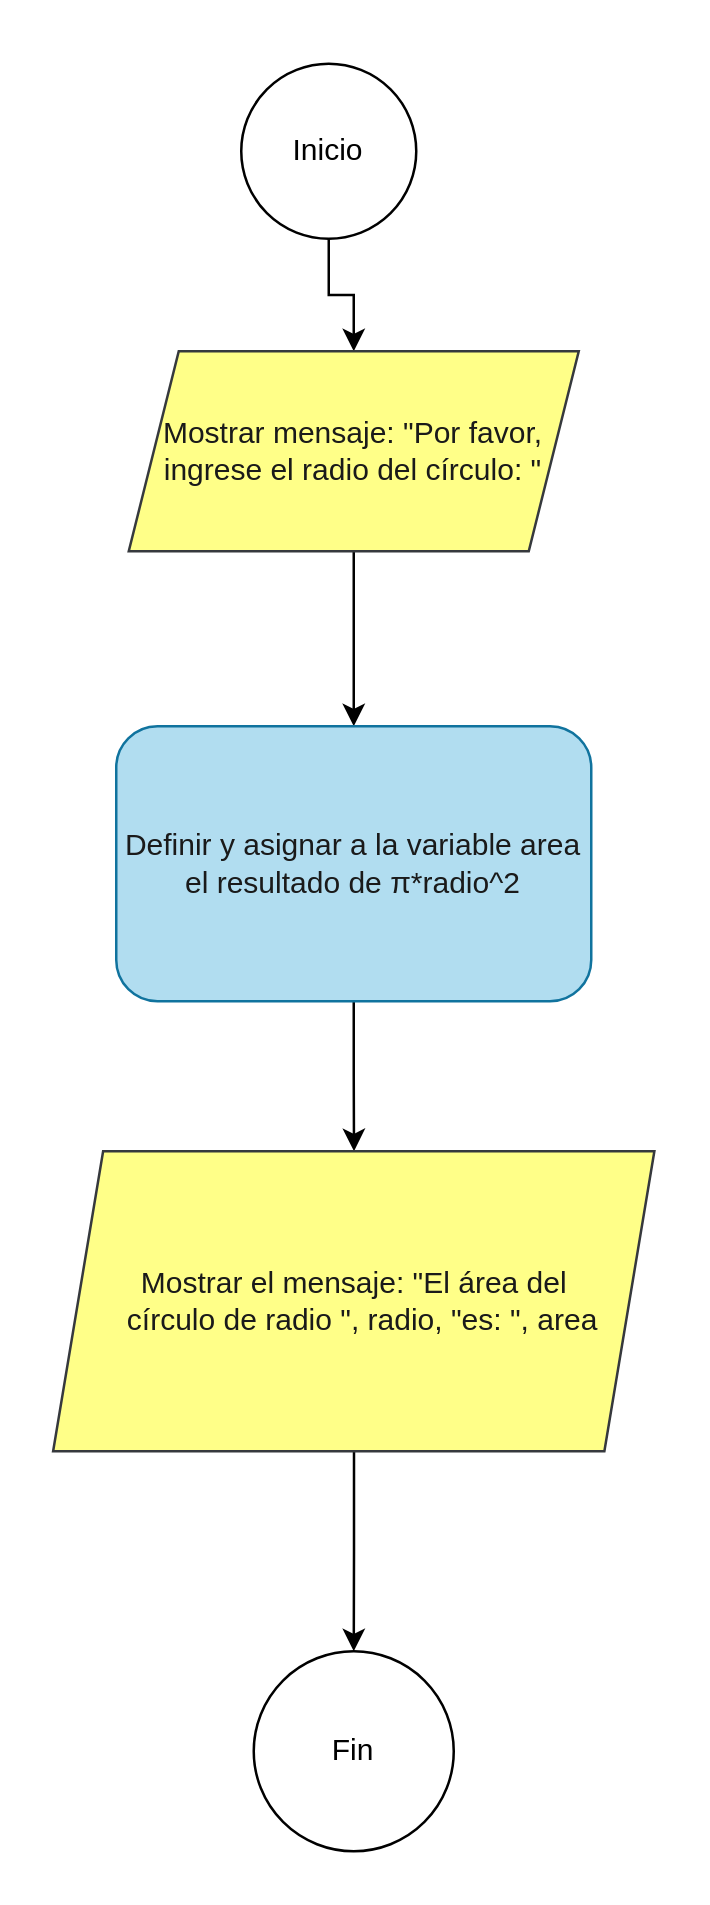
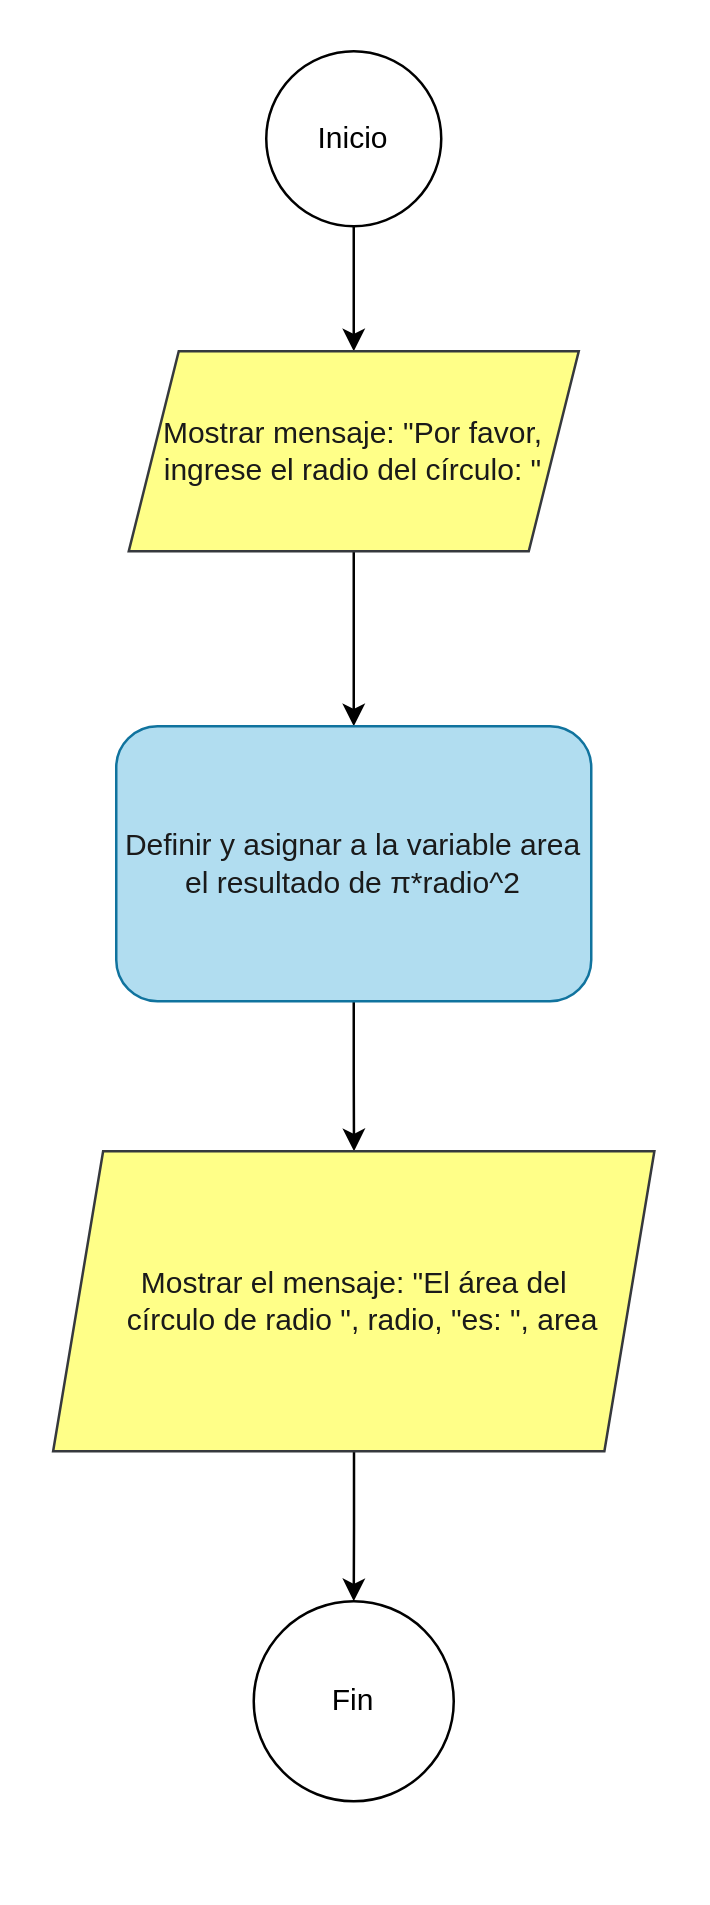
  <mxCell id="0" />
  <mxCell id="1" parent="0" />
  <mxCell id="2" value="" style="edgeStyle=orthogonalEdgeStyle;rounded=0;orthogonalLoop=1;jettySize=auto;html=1;" edge="1" parent="1" source="3" target="5"><mxGeometry relative="1" as="geometry" /></mxCell>
- <mxCell id="3" value="Inicio" style="ellipse;whiteSpace=wrap;html=1;aspect=fixed;" vertex="1" parent="1"><mxGeometry x="96" y="25" width="70" height="70" as="geometry" /></mxCell>
+ <mxCell id="3" value="Inicio" style="ellipse;whiteSpace=wrap;html=1;aspect=fixed;" vertex="1" parent="1"><mxGeometry x="106" y="20" width="70" height="70" as="geometry" /></mxCell>
  <mxCell id="4" value="" style="edgeStyle=orthogonalEdgeStyle;rounded=0;orthogonalLoop=1;jettySize=auto;html=1;" edge="1" parent="1" source="5" target="7"><mxGeometry relative="1" as="geometry" /></mxCell>
  <mxCell id="5" value="&lt;span style=&quot;color: rgb(26, 26, 26); background-color: transparent;&quot;&gt;Mostrar mensaje: &quot;Por favor, ingrese el radio del círculo: &quot;&lt;/span&gt;" style="shape=parallelogram;perimeter=parallelogramPerimeter;whiteSpace=wrap;html=1;fixedSize=1;fillColor=#ffff88;strokeColor=#36393d;" vertex="1" parent="1"><mxGeometry x="51" y="140" width="180" height="80" as="geometry" /></mxCell>
  <mxCell id="6" style="edgeStyle=orthogonalEdgeStyle;rounded=0;orthogonalLoop=1;jettySize=auto;html=1;" edge="1" parent="1" source="7" target="9"><mxGeometry relative="1" as="geometry" /></mxCell>
  <mxCell id="7" value="&lt;span style=&quot;color: rgb(26, 26, 26); background-color: transparent;&quot;&gt;Definir y asignar a la variable area el resultado de π*radio^2&lt;/span&gt;" style="rounded=1;whiteSpace=wrap;html=1;fillColor=#b1ddf0;strokeColor=#10739e;" vertex="1" parent="1"><mxGeometry x="46" y="290" width="190" height="110" as="geometry" /></mxCell>
  <mxCell id="8" value="" style="edgeStyle=orthogonalEdgeStyle;rounded=0;orthogonalLoop=1;jettySize=auto;html=1;" edge="1" parent="1" source="9" target="10"><mxGeometry relative="1" as="geometry" /></mxCell>
  <mxCell id="9" value="&lt;span style=&quot;background-color: transparent; color: rgb(26, 26, 26);&quot;&gt;Mostrar el mensaje: &quot;El área del&lt;/span&gt;&lt;div&gt;&lt;span style=&quot;background-color: transparent; color: rgb(26, 26, 26);&quot;&gt;&amp;nbsp; círculo de radio &quot;, radio, &quot;es: &quot;, area&lt;/span&gt;&lt;/div&gt;" style="shape=parallelogram;perimeter=parallelogramPerimeter;whiteSpace=wrap;html=1;fixedSize=1;fillColor=#ffff88;strokeColor=#36393d;" vertex="1" parent="1"><mxGeometry x="20.75" y="460" width="240.5" height="120" as="geometry" /></mxCell>
- <mxCell id="10" value="Fin" style="ellipse;whiteSpace=wrap;html=1;" vertex="1" parent="1"><mxGeometry x="101" y="660" width="80" height="80" as="geometry" /></mxCell>
+ <mxCell id="10" value="Fin" style="ellipse;whiteSpace=wrap;html=1;" vertex="1" parent="1"><mxGeometry x="101" y="640" width="80" height="80" as="geometry" /></mxCell>
